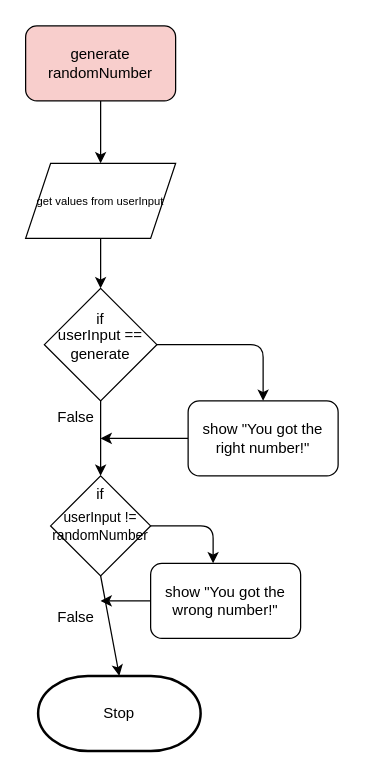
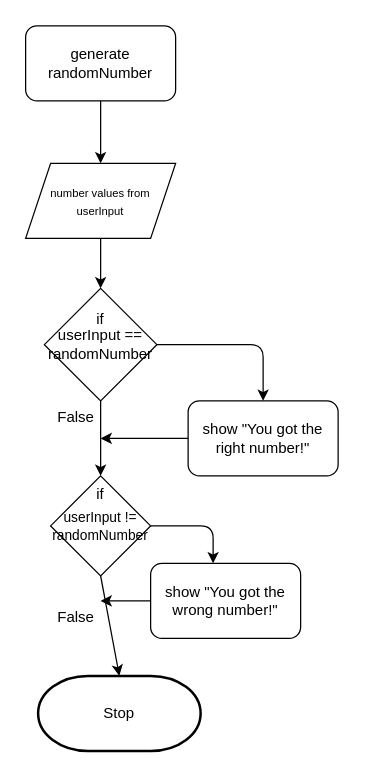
  <mxCell id="0" />
  <mxCell id="1" parent="0" />
  <mxCell id="2" value="Stop" style="strokeWidth=2;html=1;shape=mxgraph.flowchart.terminator;whiteSpace=wrap;" parent="1" vertex="1"><mxGeometry x="30" y="540" width="130" height="60" as="geometry" /></mxCell>
  <mxCell id="3" style="edgeStyle=none;html=1;exitX=0.5;exitY=1;exitDx=0;exitDy=0;entryX=0.5;entryY=0;entryDx=0;entryDy=0;" edge="1" parent="1" source="4" target="6"><mxGeometry relative="1" as="geometry" /></mxCell>
- <mxCell id="4" value="generate randomNumber" style="rounded=1;whiteSpace=wrap;html=1;fillColor=#f8cecc;" vertex="1" parent="1"><mxGeometry x="20" y="20" width="120" height="60" as="geometry" /></mxCell>
+ <mxCell id="4" value="generate randomNumber" style="rounded=1;whiteSpace=wrap;html=1;" vertex="1" parent="1"><mxGeometry x="20" y="20" width="120" height="60" as="geometry" /></mxCell>
  <mxCell id="5" style="edgeStyle=none;html=1;exitX=0.5;exitY=1;exitDx=0;exitDy=0;entryX=0.5;entryY=0;entryDx=0;entryDy=0;" edge="1" parent="1" source="6" target="9"><mxGeometry relative="1" as="geometry" /></mxCell>
- <mxCell id="6" value="&lt;font style=&quot;color: rgb(0, 0, 0); font-size: 9px;&quot;&gt;get values from userInput&lt;/font&gt;" style="shape=parallelogram;perimeter=parallelogramPerimeter;whiteSpace=wrap;html=1;fixedSize=1;" vertex="1" parent="1"><mxGeometry x="20" y="130" width="120" height="60" as="geometry" /></mxCell>
+ <mxCell id="6" value="&lt;font style=&quot;color: rgb(0, 0, 0); font-size: 9px;&quot;&gt;number values from userInput&lt;/font&gt;" style="shape=parallelogram;perimeter=parallelogramPerimeter;whiteSpace=wrap;html=1;fixedSize=1;" vertex="1" parent="1"><mxGeometry x="20" y="130" width="120" height="60" as="geometry" /></mxCell>
  <mxCell id="7" style="edgeStyle=none;html=1;exitX=1;exitY=0.5;exitDx=0;exitDy=0;entryX=0.5;entryY=0;entryDx=0;entryDy=0;" edge="1" parent="1" source="9" target="11"><mxGeometry relative="1" as="geometry"><mxPoint x="220" y="275" as="targetPoint" /><Array as="points"><mxPoint x="210" y="275" /></Array></mxGeometry></mxCell>
  <mxCell id="8" style="edgeStyle=none;html=1;exitX=0.5;exitY=1;exitDx=0;exitDy=0;" edge="1" parent="1" source="9"><mxGeometry relative="1" as="geometry"><mxPoint x="80" y="380" as="targetPoint" /></mxGeometry></mxCell>
- <mxCell id="9" value="userInput == generate" style="rhombus;whiteSpace=wrap;html=1;" vertex="1" parent="1"><mxGeometry x="35" y="230" width="90" height="90" as="geometry" /></mxCell>
+ <mxCell id="9" value="userInput == randomNumber" style="rhombus;whiteSpace=wrap;html=1;" vertex="1" parent="1"><mxGeometry x="35" y="230" width="90" height="90" as="geometry" /></mxCell>
  <mxCell id="10" style="edgeStyle=none;html=1;exitX=0;exitY=0.5;exitDx=0;exitDy=0;" edge="1" parent="1" source="11"><mxGeometry relative="1" as="geometry"><mxPoint x="80" y="350" as="targetPoint" /></mxGeometry></mxCell>
  <mxCell id="11" value="show &quot;You got the right number!&quot;" style="rounded=1;whiteSpace=wrap;html=1;" vertex="1" parent="1"><mxGeometry x="150" y="320" width="120" height="60" as="geometry" /></mxCell>
  <mxCell id="12" style="edgeStyle=none;html=1;exitX=1;exitY=0.5;exitDx=0;exitDy=0;" edge="1" parent="1" source="13"><mxGeometry relative="1" as="geometry"><mxPoint x="170" y="450" as="targetPoint" /><Array as="points"><mxPoint x="170" y="420" /></Array></mxGeometry></mxCell>
  <mxCell id="13" value="&lt;font style=&quot;font-size: 11px; color: rgb(0, 0, 0);&quot;&gt;userInput !=&lt;br&gt;randomNumber&lt;/font&gt;" style="rhombus;whiteSpace=wrap;html=1;" vertex="1" parent="1"><mxGeometry x="40" y="380" width="80" height="80" as="geometry" /></mxCell>
  <mxCell id="14" value="if" style="text;html=1;align=center;verticalAlign=middle;whiteSpace=wrap;rounded=0;" vertex="1" parent="1"><mxGeometry x="50" y="240" width="60" height="30" as="geometry" /></mxCell>
  <mxCell id="15" value="if" style="text;html=1;align=center;verticalAlign=middle;whiteSpace=wrap;rounded=0;" vertex="1" parent="1"><mxGeometry x="50" y="380" width="60" height="30" as="geometry" /></mxCell>
  <mxCell id="16" style="edgeStyle=none;html=1;exitX=0.5;exitY=1;exitDx=0;exitDy=0;entryX=0.5;entryY=0;entryDx=0;entryDy=0;entryPerimeter=0;" edge="1" parent="1" source="13" target="2"><mxGeometry relative="1" as="geometry" /></mxCell>
  <mxCell id="17" style="edgeStyle=none;html=1;exitX=0;exitY=0.5;exitDx=0;exitDy=0;" edge="1" parent="1" source="18"><mxGeometry relative="1" as="geometry"><mxPoint x="80" y="480" as="targetPoint" /></mxGeometry></mxCell>
  <mxCell id="18" value="show &quot;You got the wrong number!&quot;" style="rounded=1;whiteSpace=wrap;html=1;" vertex="1" parent="1"><mxGeometry x="120" y="450" width="120" height="60" as="geometry" /></mxCell>
  <mxCell id="19" value="False&lt;div&gt;&lt;br&gt;&lt;/div&gt;" style="text;html=1;align=center;verticalAlign=middle;resizable=0;points=[];autosize=1;strokeColor=none;fillColor=none;" vertex="1" parent="1"><mxGeometry x="35" y="480" width="50" height="40" as="geometry" /></mxCell>
  <mxCell id="20" value="False&lt;div&gt;&lt;br&gt;&lt;/div&gt;" style="text;html=1;align=center;verticalAlign=middle;resizable=0;points=[];autosize=1;strokeColor=none;fillColor=none;" vertex="1" parent="1"><mxGeometry x="35" y="320" width="50" height="40" as="geometry" /></mxCell>
